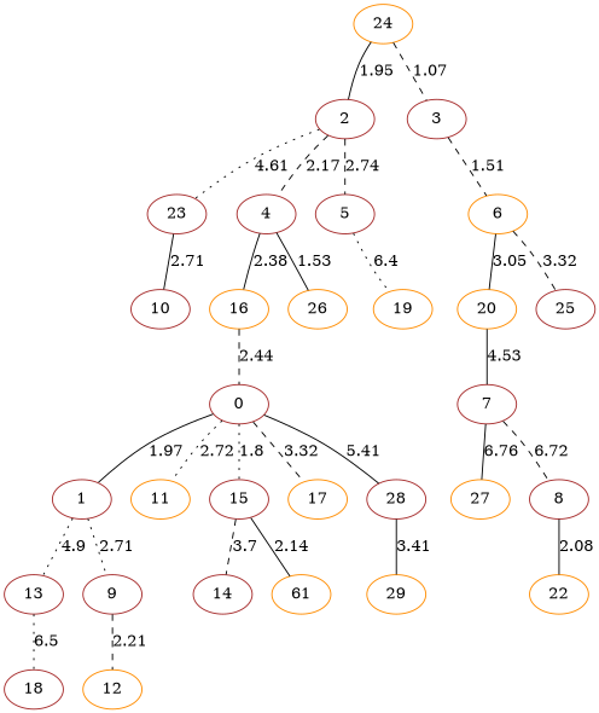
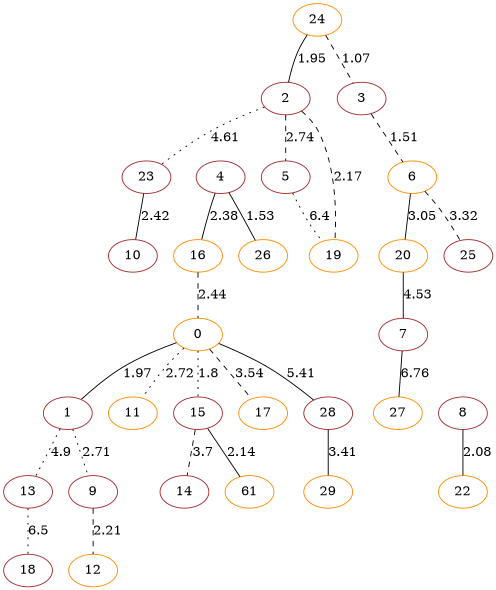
  graph {
    node [color=brown]
    edge [style=solid]
-   0
+   0 [color=darkorange]
    1
    11 [color=darkorange]
    15
    17 [color=darkorange]
    28
    13
    9
    14
    n10 [color=darkorange label=61]
    29 [color=darkorange]
    18
    12 [color=darkorange]
    16 [color=darkorange]
    2
    23
    4
    5
    10
    26 [color=darkorange]
    19 [color=darkorange]
    20 [color=darkorange]
    7
    27 [color=darkorange]
    8
    24 [color=darkorange]
    3
    6 [color=darkorange]
    25
    22 [color=darkorange]
    0 -- 1 [label=1.97]
    0 -- 11 [label=2.72 style=dotted]
    0 -- 15 [label=1.8 style=dotted]
-   0 -- 17 [label=3.32 style=dashed]
+   0 -- 17 [label=3.54 style=dashed]
    0 -- 28 [label=5.41]
    1 -- 13 [label=4.9 style=dotted]
    1 -- 9 [label=2.71 style=dotted]
    15 -- 14 [label=3.7 style=dashed]
    15 -- n10 [label=2.14]
    28 -- 29 [label=3.41]
    13 -- 18 [label=6.5 style=dotted]
    9 -- 12 [label=2.21 style=dashed]
    16 -- 0 [label=2.44 style=dashed]
    2 -- 23 [label=4.61 style=dotted]
-   2 -- 4 [label=2.17 style=dashed]
+   2 -- 19 [label=2.17 style=dashed]
    2 -- 5 [label=2.74 style=dashed]
-   23 -- 10 [label=2.71]
+   23 -- 10 [label=2.42]
    4 -- 16 [label=2.38]
    4 -- 26 [label=1.53]
    5 -- 19 [label=6.4 style=dotted]
    20 -- 7 [label=4.53]
    7 -- 27 [label=6.76]
-   7 -- 8 [label=6.72 style=dashed]
    8 -- 22 [label=2.08]
    24 -- 2 [label=1.95]
    24 -- 3 [label=1.07 style=dashed]
    3 -- 6 [label=1.51 style=dashed]
    6 -- 20 [label=3.05]
    6 -- 25 [label=3.32 style=dashed]
  }
